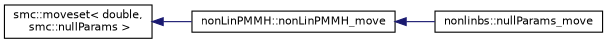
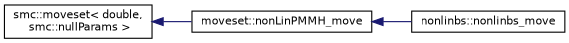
  digraph {
    rankdir=LR
    node [color=black fillcolor=white fontname=Helvetica fontsize=10 shape=record style=filled]
    edge [color=midnightblue dir=back fontname=Helvetica fontsize=10 labelfontname=Helvetica labelfontsize=10 style=solid]
    n1 [height=0.2 label="smc::moveset\< double,\l smc::nullParams \>" width=0.4]
-   n2 [height=0.2 label="nonLinPMMH::nonLinPMMH_move" width=0.4]
-   n3 [height=0.2 label="nonlinbs::nullParams_move" width=0.4]
+   n2 [height=0.2 label="moveset::nonLinPMMH_move" width=0.4]
+   n3 [height=0.2 label="nonlinbs::nonlinbs_move" width=0.4]
    n1 -> n2
    n2 -> n3
  }
